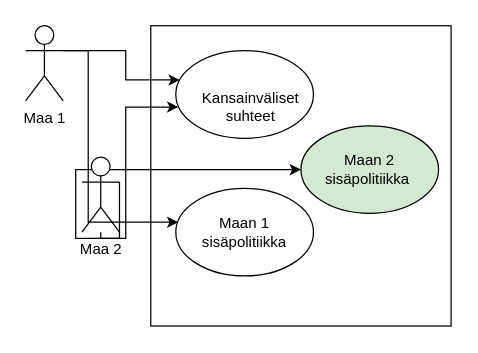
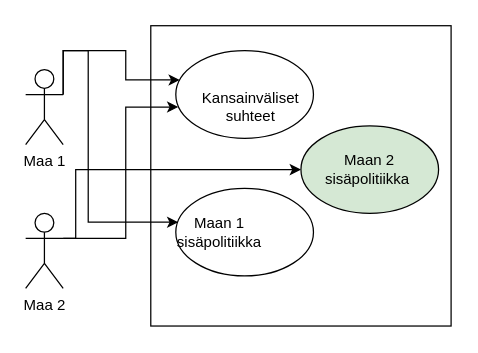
  <mxCell id="0" />
  <mxCell id="1" parent="0" />
  <mxCell id="2" value="" style="whiteSpace=wrap;html=1;aspect=fixed;" vertex="1" parent="1"><mxGeometry x="120" y="20" width="240" height="240" as="geometry" /></mxCell>
  <mxCell id="3" value="" style="ellipse;whiteSpace=wrap;html=1;" vertex="1" parent="1"><mxGeometry x="140" y="40" width="110" height="70" as="geometry" /></mxCell>
  <mxCell id="4" style="edgeStyle=orthogonalEdgeStyle;rounded=0;orthogonalLoop=1;jettySize=auto;html=1;entryX=0.029;entryY=0.333;entryDx=0;entryDy=0;entryPerimeter=0;exitX=1;exitY=0.333;exitDx=0;exitDy=0;exitPerimeter=0;" edge="1" parent="1" source="6" target="3"><mxGeometry relative="1" as="geometry"><Array as="points"><mxPoint x="100" y="40" /><mxPoint x="100" y="63" /></Array></mxGeometry></mxCell>
  <mxCell id="5" style="edgeStyle=orthogonalEdgeStyle;rounded=0;orthogonalLoop=1;jettySize=auto;html=1;exitX=1;exitY=0.333;exitDx=0;exitDy=0;exitPerimeter=0;entryX=0.018;entryY=0.386;entryDx=0;entryDy=0;entryPerimeter=0;" edge="1" parent="1" source="6" target="11"><mxGeometry relative="1" as="geometry"><Array as="points"><mxPoint x="70" y="40" /><mxPoint x="70" y="177" /></Array></mxGeometry></mxCell>
- <mxCell id="6" value="Maa 1" style="shape=umlActor;verticalLabelPosition=bottom;verticalAlign=top;html=1;outlineConnect=0;" vertex="1" parent="1"><mxGeometry x="20" y="20" width="30" height="60" as="geometry" /></mxCell>
+ <mxCell id="6" value="Maa 1" style="shape=umlActor;verticalLabelPosition=bottom;verticalAlign=top;html=1;outlineConnect=0;" vertex="1" parent="1"><mxGeometry x="20" y="55" width="30" height="60" as="geometry" /></mxCell>
  <mxCell id="7" style="edgeStyle=orthogonalEdgeStyle;rounded=0;orthogonalLoop=1;jettySize=auto;html=1;entryX=0.018;entryY=0.643;entryDx=0;entryDy=0;entryPerimeter=0;" edge="1" parent="1" source="9" target="3"><mxGeometry relative="1" as="geometry"><Array as="points"><mxPoint x="100" y="190" /><mxPoint x="100" y="85" /></Array></mxGeometry></mxCell>
  <mxCell id="8" style="edgeStyle=orthogonalEdgeStyle;rounded=0;orthogonalLoop=1;jettySize=auto;html=1;exitX=1;exitY=0.333;exitDx=0;exitDy=0;exitPerimeter=0;" edge="1" parent="1" source="9" target="10"><mxGeometry relative="1" as="geometry"><Array as="points"><mxPoint x="60" y="190" /><mxPoint x="60" y="135" /></Array></mxGeometry></mxCell>
- <mxCell id="9" value="Maa 2" style="shape=umlActor;verticalLabelPosition=bottom;verticalAlign=top;html=1;outlineConnect=0;" vertex="1" parent="1"><mxGeometry x="65" y="125" width="30" height="60" as="geometry" /></mxCell>
+ <mxCell id="9" value="Maa 2" style="shape=umlActor;verticalLabelPosition=bottom;verticalAlign=top;html=1;outlineConnect=0;" vertex="1" parent="1"><mxGeometry x="20" y="170" width="30" height="60" as="geometry" /></mxCell>
  <mxCell id="10" value="Maan 2&lt;br&gt;sisäpolitiikka&amp;nbsp;" style="ellipse;whiteSpace=wrap;html=1;fillColor=#d5e8d4;" vertex="1" parent="1"><mxGeometry x="240" y="100" width="110" height="70" as="geometry" /></mxCell>
  <mxCell id="11" value="" style="ellipse;whiteSpace=wrap;html=1;" vertex="1" parent="1"><mxGeometry x="140" y="150" width="110" height="70" as="geometry" /></mxCell>
- <mxCell id="12" value="Maan 1 sisäpolitiikka" style="text;html=1;strokeColor=none;fillColor=none;align=center;verticalAlign=middle;whiteSpace=wrap;rounded=0;" vertex="1" parent="1"><mxGeometry x="165" y="170" width="60" height="30" as="geometry" /></mxCell>
+ <mxCell id="12" value="Maan 1 sisäpolitiikka" style="text;html=1;strokeColor=none;fillColor=none;align=center;verticalAlign=middle;whiteSpace=wrap;rounded=0;" vertex="1" parent="1"><mxGeometry x="145" y="170" width="60" height="30" as="geometry" /></mxCell>
  <mxCell id="13" value="Kansainväliset suhteet" style="text;html=1;strokeColor=none;fillColor=none;align=center;verticalAlign=middle;whiteSpace=wrap;rounded=0;" vertex="1" parent="1"><mxGeometry x="170" y="70" width="60" height="30" as="geometry" /></mxCell>
